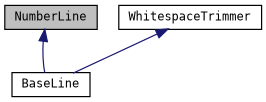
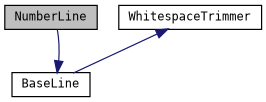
  digraph {
    fontname="DejaVu Sans Mono"
    node [color=black fillcolor=white fontname="DejaVu Sans Mono" fontsize=10 shape=record style=filled]
    edge [color=midnightblue dir=back fontname="DejaVu Sans Mono" fontsize=10 labelfontname=Helvetica labelfontsize=10 style=solid]
    n1 [fillcolor=grey75 fontcolor=black height=0.2 label=NumberLine width=0.4]
    n2 [height=0.2 label=BaseLine width=0.4]
    n3 [height=0.2 label=WhitespaceTrimmer width=0.4]
-   n1 -> n2
+   n2 -> n1
    n3 -> n2
  }
